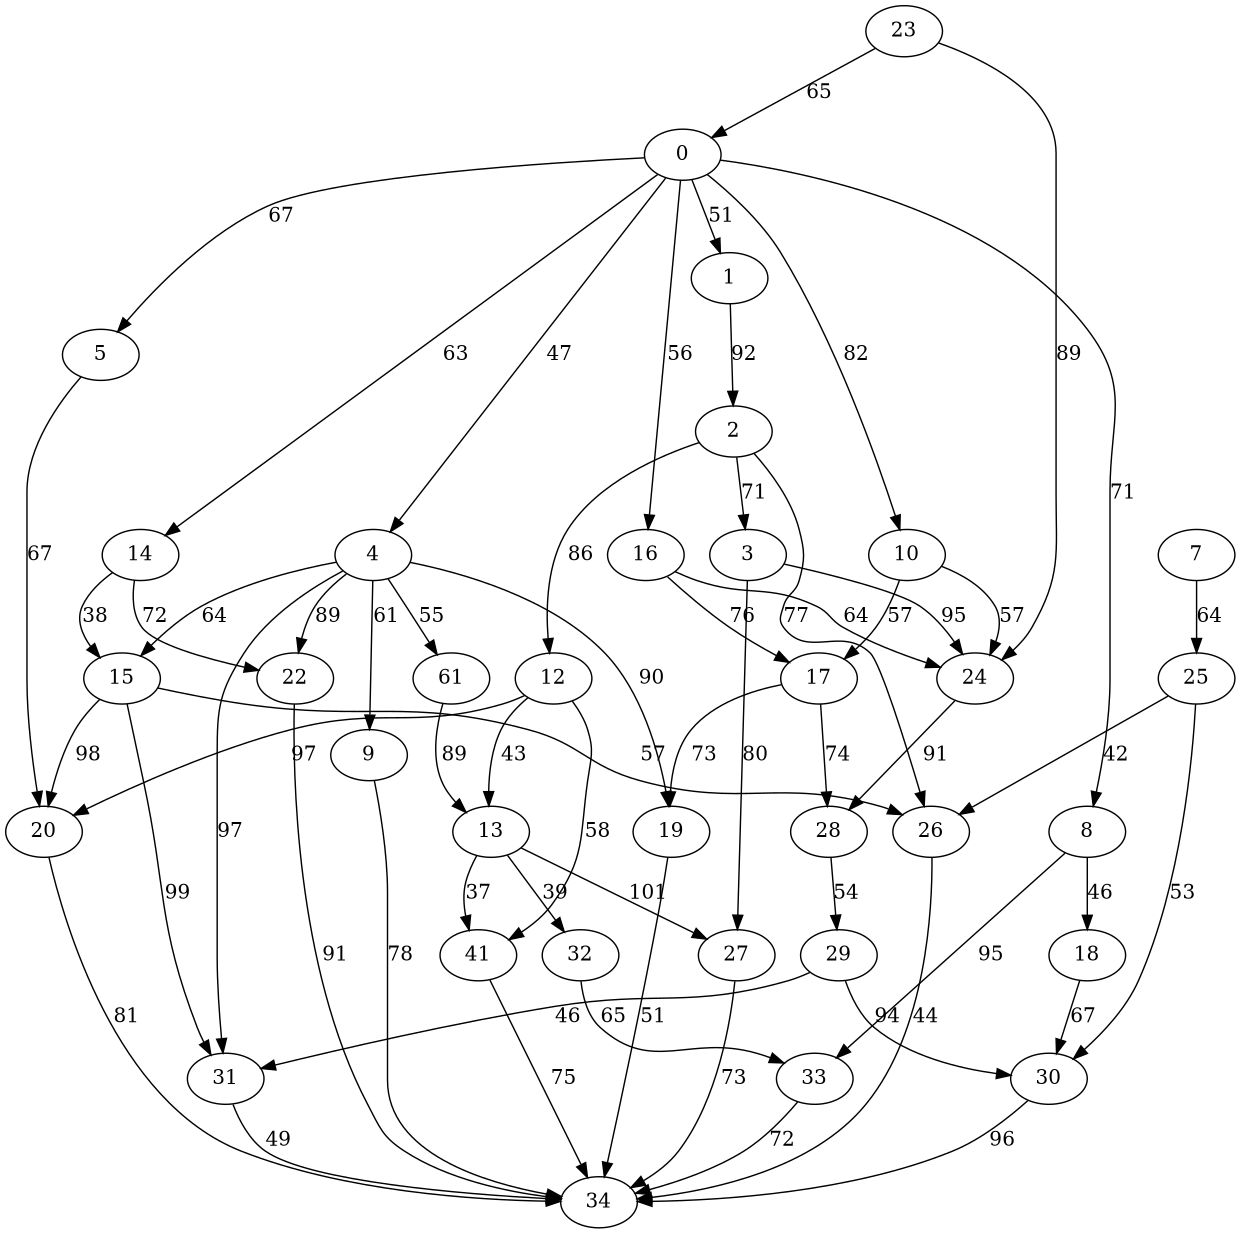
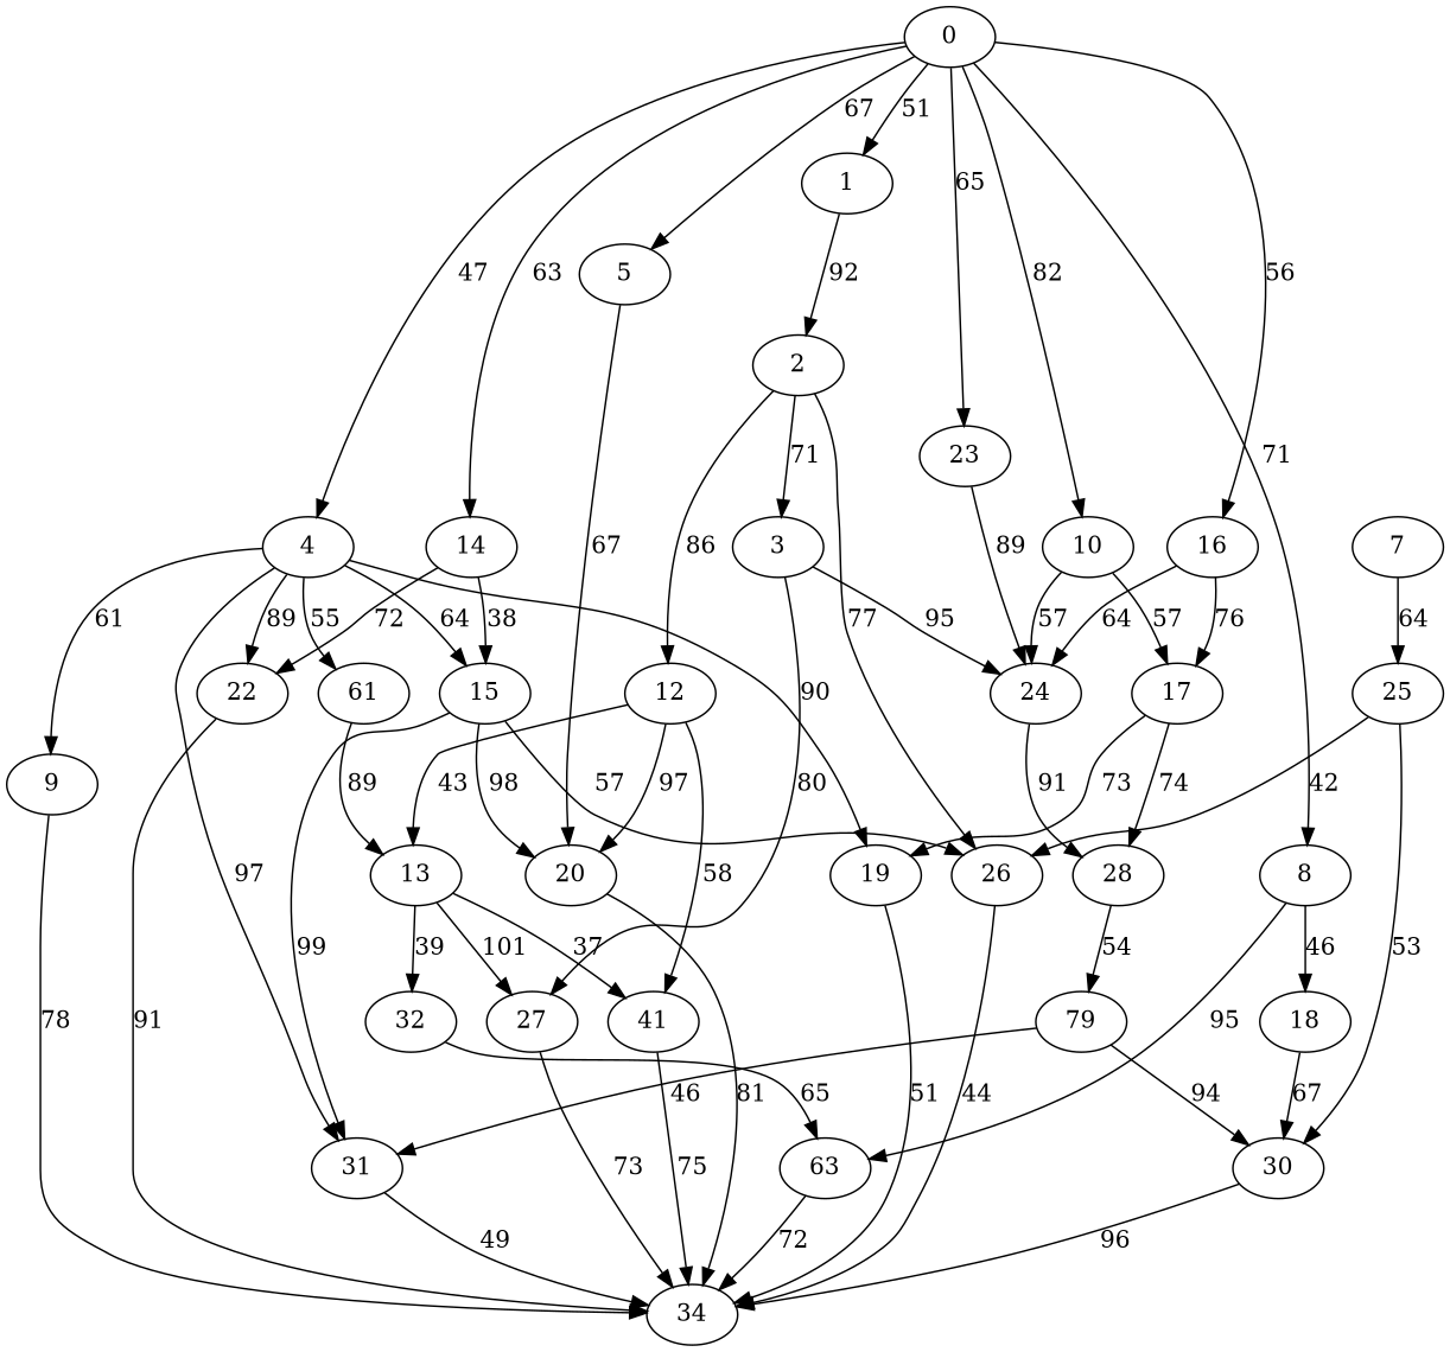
  digraph {
    0
    1
    4
    5
    8
    10
    14
    16
    23
    2
    9
    n12 [label=61]
    15
    19
    22
    31
    20
    18
-   33
+   33 [label=63]
    24
    17
    3
    12
    26
    34
    13
    7
    25
    30
    28
    27
    n32 [label=41]
    32
-   29
+   29 [label=79]
    0 -> 1 [label=51]
    0 -> 4 [label=47]
    0 -> 5 [label=67]
    0 -> 8 [label=71]
    0 -> 10 [label=82]
    0 -> 14 [label=63]
    0 -> 16 [label=56]
-   23 -> 0 [label=65]
+   0 -> 23 [label=65]
    1 -> 2 [label=92]
    4 -> 9 [label=61]
    4 -> n12 [label=55]
    4 -> 15 [label=64]
    4 -> 19 [label=90]
    4 -> 22 [label=89]
    4 -> 31 [label=97]
    5 -> 20 [label=67]
    8 -> 18 [label=46]
    8 -> 33 [label=95]
    10 -> 24 [label=57]
    10 -> 17 [label=57]
    14 -> 15 [label=38]
    14 -> 22 [label=72]
    16 -> 24 [label=64]
    16 -> 17 [label=76]
    23 -> 24 [label=89]
    2 -> 3 [label=71]
    2 -> 12 [label=86]
    2 -> 26 [label=77]
    9 -> 34 [label=78]
    n12 -> 13 [label=89]
    15 -> 31 [label=99]
    15 -> 20 [label=98]
    15 -> 26 [label=57]
    19 -> 34 [label=51]
    22 -> 34 [label=91]
    31 -> 34 [label=49]
    20 -> 34 [label=81]
    18 -> 30 [label=67]
    33 -> 34 [label=72]
    24 -> 28 [label=91]
    17 -> 19 [label=73]
    17 -> 28 [label=74]
    3 -> 24 [label=95]
    3 -> 27 [label=80]
    12 -> 20 [label=97]
    12 -> 13 [label=43]
    12 -> n32 [label=58]
    26 -> 34 [label=44]
    13 -> 27 [label=101]
    13 -> n32 [label=37]
    13 -> 32 [label=39]
    7 -> 25 [label=64]
    25 -> 26 [label=42]
    25 -> 30 [label=53]
    30 -> 34 [label=96]
    28 -> 29 [label=54]
    27 -> 34 [label=73]
    n32 -> 34 [label=75]
    32 -> 33 [label=65]
    29 -> 31 [label=46]
    29 -> 30 [label=94]
  }
